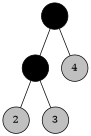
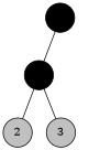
  graph {
    node [fillcolor=gray shape=circle style=filled]
    0 [fillcolor=black height=0.1]
    1 [fillcolor=black height=0.1]
-   4 [height=0.1]
    2 [height=0.1]
    3 [height=0.1]
    0 -- 1
-   0 -- 4
    1 -- 2
    1 -- 3
  }
